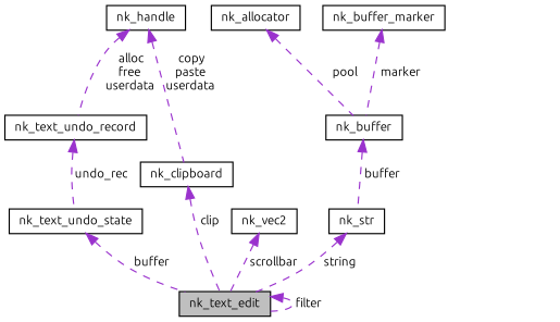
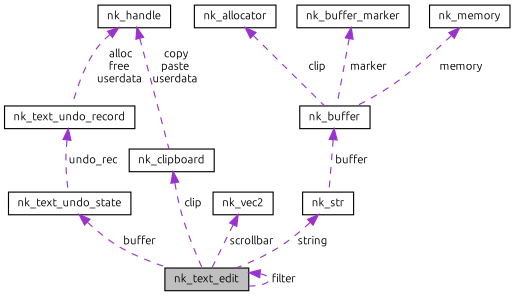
  digraph {
    fontname=Ubuntu
    node [color=black fillcolor=white fontname=Ubuntu fontsize=10 shape=record style=filled]
    edge [color=darkorchid3 dir=back fontname=Ubuntu fontsize=10 labelfontname=Helvetica labelfontsize=10 style=dashed]
    n1 [fillcolor=grey75 fontcolor=black height=0.2 label=nk_text_edit width=0.4]
    n2 [height=0.2 label=nk_text_undo_state width=0.4]
    n3 [height=0.2 label=nk_text_undo_record width=0.4]
    n4 [height=0.2 label=nk_clipboard width=0.4]
    n5 [height=0.2 label=nk_handle width=0.4]
    n6 [height=0.2 label=nk_allocator width=0.4]
    n7 [height=0.2 label=nk_buffer width=0.4]
    n8 [height=0.2 label=nk_vec2 width=0.4]
    n9 [height=0.2 label=nk_str width=0.4]
    n10 [height=0.2 label=nk_buffer_marker width=0.4]
+   n11 [height=0.2 label=nk_memory width=0.4]
    n1 -> n1 [label=" filter"]
    n2 -> n1 [label=" buffer"]
    n3 -> n2 [label=" undo_rec"]
    n4 -> n1 [label=" clip"]
    n5 -> n3 [label=" alloc\nfree\nuserdata"]
    n5 -> n4 [label=" copy\npaste\nuserdata"]
-   n6 -> n7 [label=" pool"]
+   n6 -> n7 [label=" clip"]
    n7 -> n9 [label=" buffer"]
    n8 -> n1 [label=" scrollbar"]
    n9 -> n1 [label=" string"]
    n10 -> n7 [label=" marker"]
+   n11 -> n7 [label=" memory"]
  }
